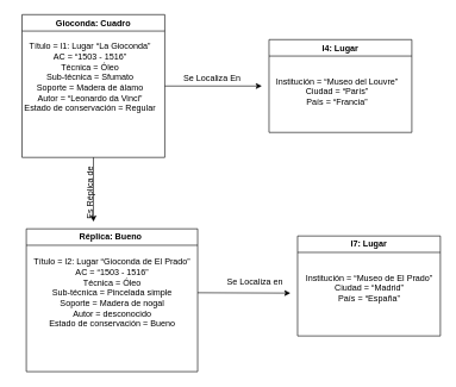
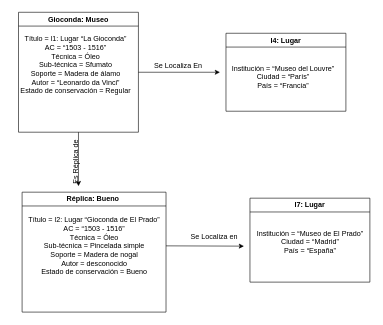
  <mxCell id="0" />
  <mxCell id="1" parent="0" />
  <mxCell id="2" style="edgeStyle=none;html=1;exitX=1;exitY=0.5;exitDx=0;exitDy=0;" edge="1" parent="1" source="4"><mxGeometry relative="1" as="geometry"><mxPoint x="366" y="120" as="targetPoint" /></mxGeometry></mxCell>
  <mxCell id="3" style="edgeStyle=none;html=1;exitX=0.5;exitY=1;exitDx=0;exitDy=0;" edge="1" parent="1" source="4"><mxGeometry relative="1" as="geometry"><mxPoint x="130" y="310" as="targetPoint" /></mxGeometry></mxCell>
- <mxCell id="4" value="Gioconda: Cuadro" style="swimlane;whiteSpace=wrap;html=1;" vertex="1" parent="1"><mxGeometry x="30" y="20" width="200" height="200" as="geometry" /></mxCell>
+ <mxCell id="4" value="Gioconda: Museo" style="swimlane;whiteSpace=wrap;html=1;" vertex="1" parent="1"><mxGeometry x="30" y="20" width="200" height="200" as="geometry" /></mxCell>
  <mxCell id="5" value="Título = l1: Lugar “La Gioconda”&lt;br/&gt;AC = “1503 - 1516”&lt;br/&gt;Técnica = Óleo&lt;br/&gt;Sub-técnica = Sfumato&lt;br/&gt;Soporte = Madera de álamo&lt;br/&gt;Autor = “Leonardo da Vinci”&lt;br/&gt;Estado de conservación = Regular&lt;br&gt;&lt;br&gt;" style="text;html=1;align=center;verticalAlign=middle;resizable=0;points=[];autosize=1;strokeColor=none;fillColor=none;" vertex="1" parent="4"><mxGeometry x="-10" y="30" width="210" height="130" as="geometry" /></mxCell>
  <mxCell id="6" value="l4: Lugar" style="swimlane;whiteSpace=wrap;html=1;" vertex="1" parent="1"><mxGeometry x="376" y="55" width="200" height="130" as="geometry" /></mxCell>
  <mxCell id="7" value="Institución = “Museo del Louvre”&lt;br/&gt;Ciudad = “París”&lt;br/&gt;País = “Francia”&lt;br&gt;&amp;nbsp;" style="text;html=1;align=center;verticalAlign=middle;resizable=0;points=[];autosize=1;strokeColor=none;fillColor=none;" vertex="1" parent="6"><mxGeometry y="45" width="190" height="70" as="geometry" /></mxCell>
  <mxCell id="8" value="Réplica: Bueno&amp;nbsp;" style="swimlane;whiteSpace=wrap;html=1;" vertex="1" parent="1"><mxGeometry x="36" y="320" width="240" height="200" as="geometry" /></mxCell>
  <mxCell id="9" value="Título = l2: Lugar “Gioconda de El Prado”&lt;br/&gt;AC = “1503 - 1516”&lt;br/&gt;Técnica = Óleo&lt;br/&gt;Sub-técnica = Pincelada simple&lt;br/&gt;Soporte = Madera de nogal&lt;br/&gt;Autor = desconocido&lt;br/&gt;Estado de conservación = Bueno&lt;br&gt;" style="text;html=1;align=center;verticalAlign=middle;resizable=0;points=[];autosize=1;strokeColor=none;fillColor=none;" vertex="1" parent="1"><mxGeometry x="36" y="355" width="240" height="110" as="geometry" /></mxCell>
  <mxCell id="10" value="" style="edgeStyle=none;orthogonalLoop=1;jettySize=auto;html=1;" edge="1" parent="1"><mxGeometry width="100" relative="1" as="geometry"><mxPoint x="276" y="409.5" as="sourcePoint" /><mxPoint x="406" y="410" as="targetPoint" /><Array as="points" /></mxGeometry></mxCell>
  <mxCell id="11" value="l7: Lugar" style="swimlane;whiteSpace=wrap;html=1;" vertex="1" parent="1"><mxGeometry x="416" y="330" width="200" height="140" as="geometry" /></mxCell>
  <mxCell id="12" value="Institución = “Museo de El Prado”&lt;br/&gt;Ciudad = “Madrid”&lt;br/&gt;País = “España”&lt;br&gt;&lt;br&gt;" style="text;html=1;align=center;verticalAlign=middle;resizable=0;points=[];autosize=1;strokeColor=none;fillColor=none;" vertex="1" parent="11"><mxGeometry y="45" width="200" height="70" as="geometry" /></mxCell>
  <mxCell id="13" value="Se Localiza En" style="text;html=1;align=center;verticalAlign=middle;resizable=0;points=[];autosize=1;strokeColor=none;fillColor=none;" vertex="1" parent="1"><mxGeometry x="246" y="95" width="100" height="30" as="geometry" /></mxCell>
  <mxCell id="14" value="Es Réplica de" style="text;html=1;align=center;verticalAlign=middle;resizable=0;points=[];autosize=1;strokeColor=none;fillColor=none;rotation=270;" vertex="1" parent="1"><mxGeometry x="76" y="255" width="100" height="30" as="geometry" /></mxCell>
  <mxCell id="15" value="Se Localiza en&lt;br&gt;" style="text;html=1;align=center;verticalAlign=middle;resizable=0;points=[];autosize=1;strokeColor=none;fillColor=none;" vertex="1" parent="1"><mxGeometry x="306" y="380" width="100" height="30" as="geometry" /></mxCell>
